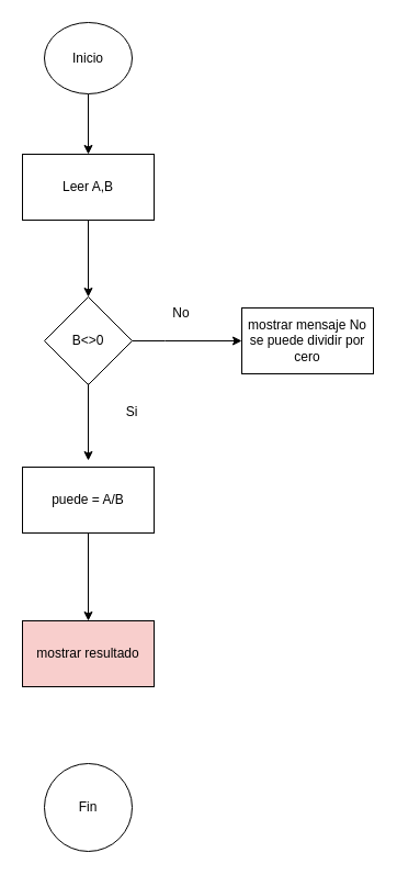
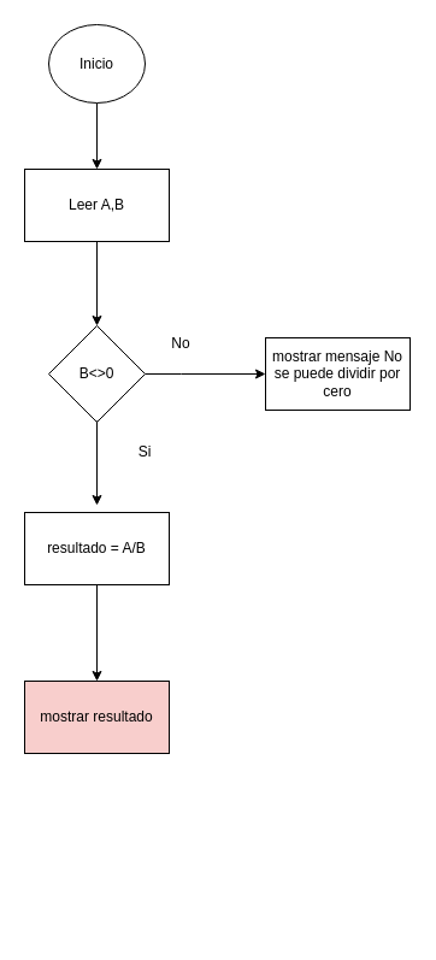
  <mxCell id="0" />
  <mxCell id="1" parent="0" />
  <mxCell id="2" value="" style="edgeStyle=orthogonalEdgeStyle;rounded=0;orthogonalLoop=1;jettySize=auto;html=1;" edge="1" parent="1" source="3" target="5"><mxGeometry relative="1" as="geometry" /></mxCell>
  <mxCell id="3" value="Inicio" style="ellipse;whiteSpace=wrap;html=1;aspect=fixed;" vertex="1" parent="1"><mxGeometry x="40" y="20" width="80" height="65" as="geometry" /></mxCell>
  <mxCell id="4" value="" style="edgeStyle=orthogonalEdgeStyle;rounded=0;orthogonalLoop=1;jettySize=auto;html=1;" edge="1" parent="1" source="5" target="7"><mxGeometry relative="1" as="geometry" /></mxCell>
  <mxCell id="5" value="Leer A,B" style="whiteSpace=wrap;html=1;" vertex="1" parent="1"><mxGeometry x="20" y="140" width="120" height="60" as="geometry" /></mxCell>
  <mxCell id="6" value="" style="edgeStyle=orthogonalEdgeStyle;rounded=0;orthogonalLoop=1;jettySize=auto;html=1;" edge="1" parent="1" source="7"><mxGeometry relative="1" as="geometry"><mxPoint x="220" y="310" as="targetPoint" /><Array as="points"><mxPoint x="150" y="310" /></Array></mxGeometry></mxCell>
  <mxCell id="7" value="B&amp;lt;&amp;gt;0" style="rhombus;whiteSpace=wrap;html=1;" vertex="1" parent="1"><mxGeometry x="40" y="270" width="80" height="80" as="geometry" /></mxCell>
  <mxCell id="8" value="" style="edgeStyle=orthogonalEdgeStyle;rounded=0;orthogonalLoop=1;jettySize=auto;html=1;" edge="1" parent="1" source="9" target="11"><mxGeometry relative="1" as="geometry" /></mxCell>
- <mxCell id="9" value="puede = A/B" style="whiteSpace=wrap;html=1;" vertex="1" parent="1"><mxGeometry x="20" y="425" width="120" height="60" as="geometry" /></mxCell>
- <mxCell id="10" value="No" style="text;html=1;align=center;verticalAlign=middle;whiteSpace=wrap;rounded=0;" vertex="1" parent="1"><mxGeometry x="135" y="270" width="60" height="30" as="geometry" /></mxCell>
+ <mxCell id="9" value="resultado = A/B" style="whiteSpace=wrap;html=1;" vertex="1" parent="1"><mxGeometry x="20" y="425" width="120" height="60" as="geometry" /></mxCell>
+ <mxCell id="10" value="No" style="text;html=1;align=center;verticalAlign=middle;whiteSpace=wrap;rounded=0;" vertex="1" parent="1"><mxGeometry x="120" y="270" width="60" height="30" as="geometry" /></mxCell>
  <mxCell id="11" value="mostrar resultado" style="whiteSpace=wrap;html=1;fillColor=#f8cecc;" vertex="1" parent="1"><mxGeometry x="20" y="565" width="120" height="60" as="geometry" /></mxCell>
  <mxCell id="12" value="" style="edgeStyle=orthogonalEdgeStyle;rounded=0;orthogonalLoop=1;jettySize=auto;html=1;" edge="1" parent="1"><mxGeometry relative="1" as="geometry"><mxPoint x="80" y="349" as="sourcePoint" /><mxPoint x="80" y="419" as="targetPoint" /></mxGeometry></mxCell>
  <mxCell id="13" value="Si" style="text;html=1;align=center;verticalAlign=middle;whiteSpace=wrap;rounded=0;" vertex="1" parent="1"><mxGeometry x="90" y="360" width="60" height="30" as="geometry" /></mxCell>
  <mxCell id="14" value="mostrar mensaje No se puede dividir por cero" style="whiteSpace=wrap;html=1;" vertex="1" parent="1"><mxGeometry x="220" y="280" width="120" height="60" as="geometry" /></mxCell>
- <mxCell id="15" value="Fin" style="ellipse;whiteSpace=wrap;html=1;" vertex="1" parent="1"><mxGeometry x="40" y="695" width="80" height="80" as="geometry" /></mxCell>
